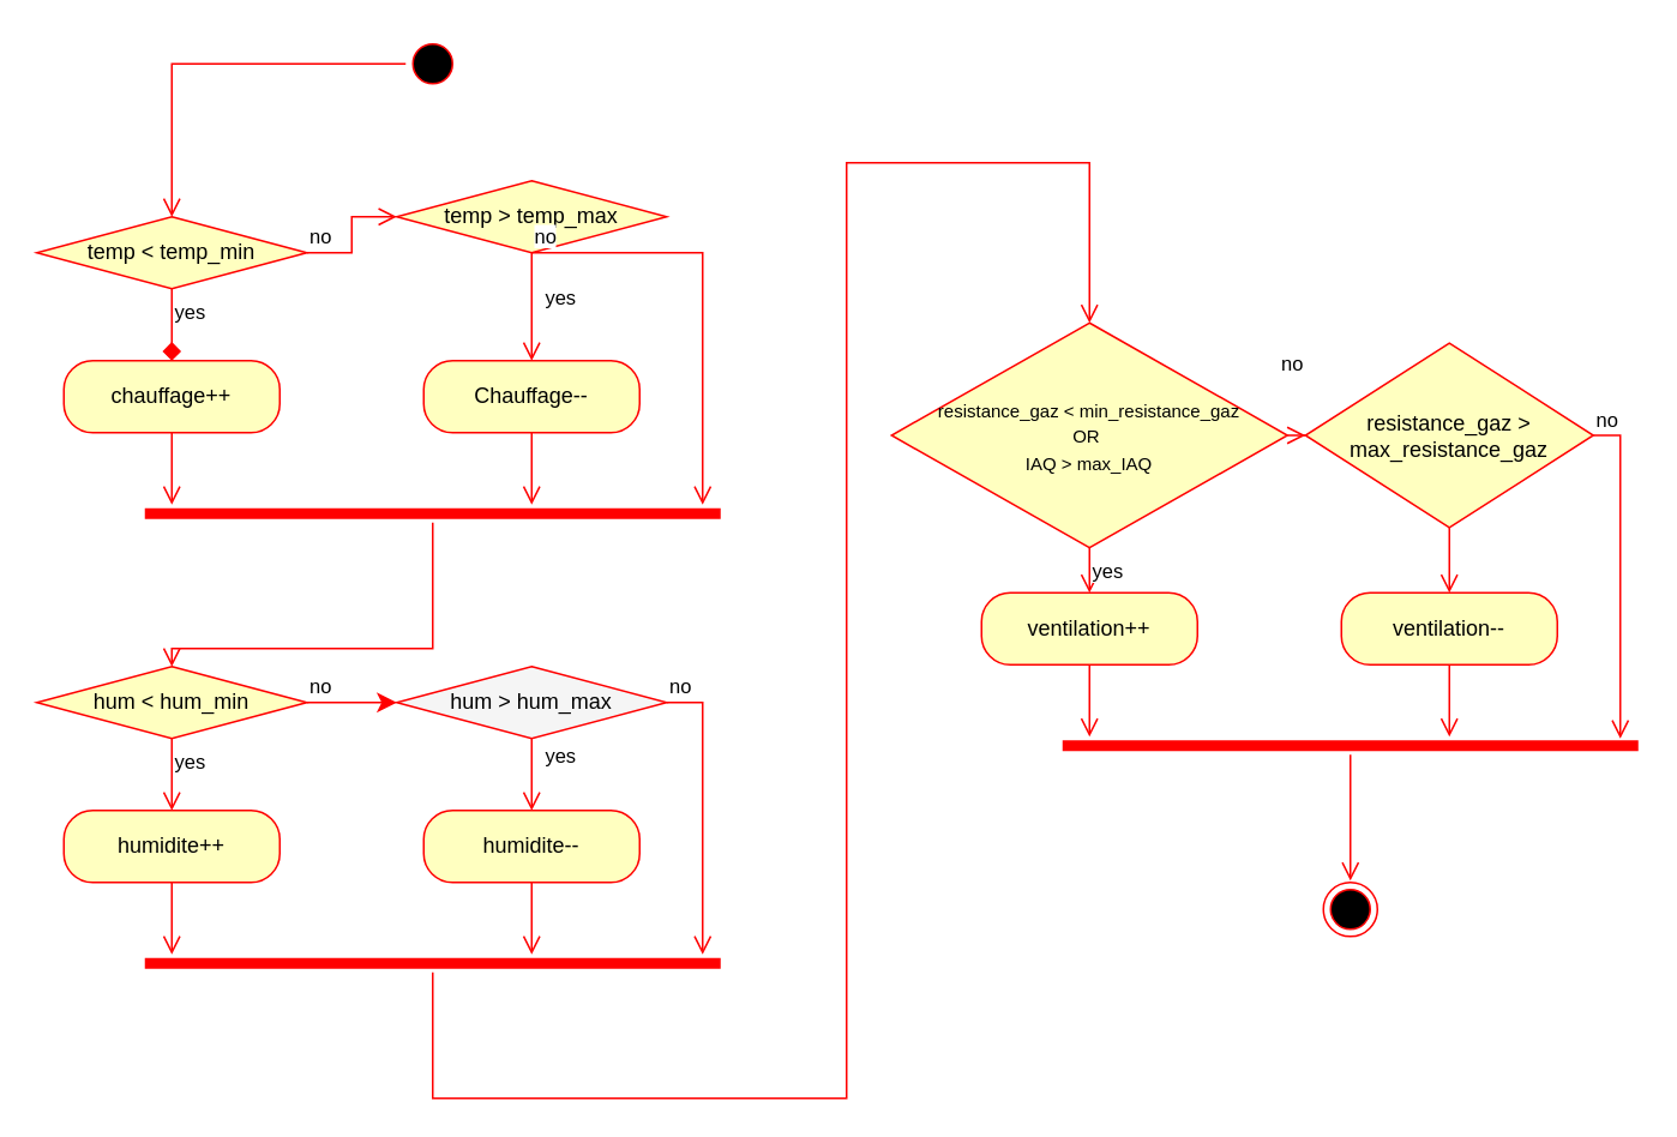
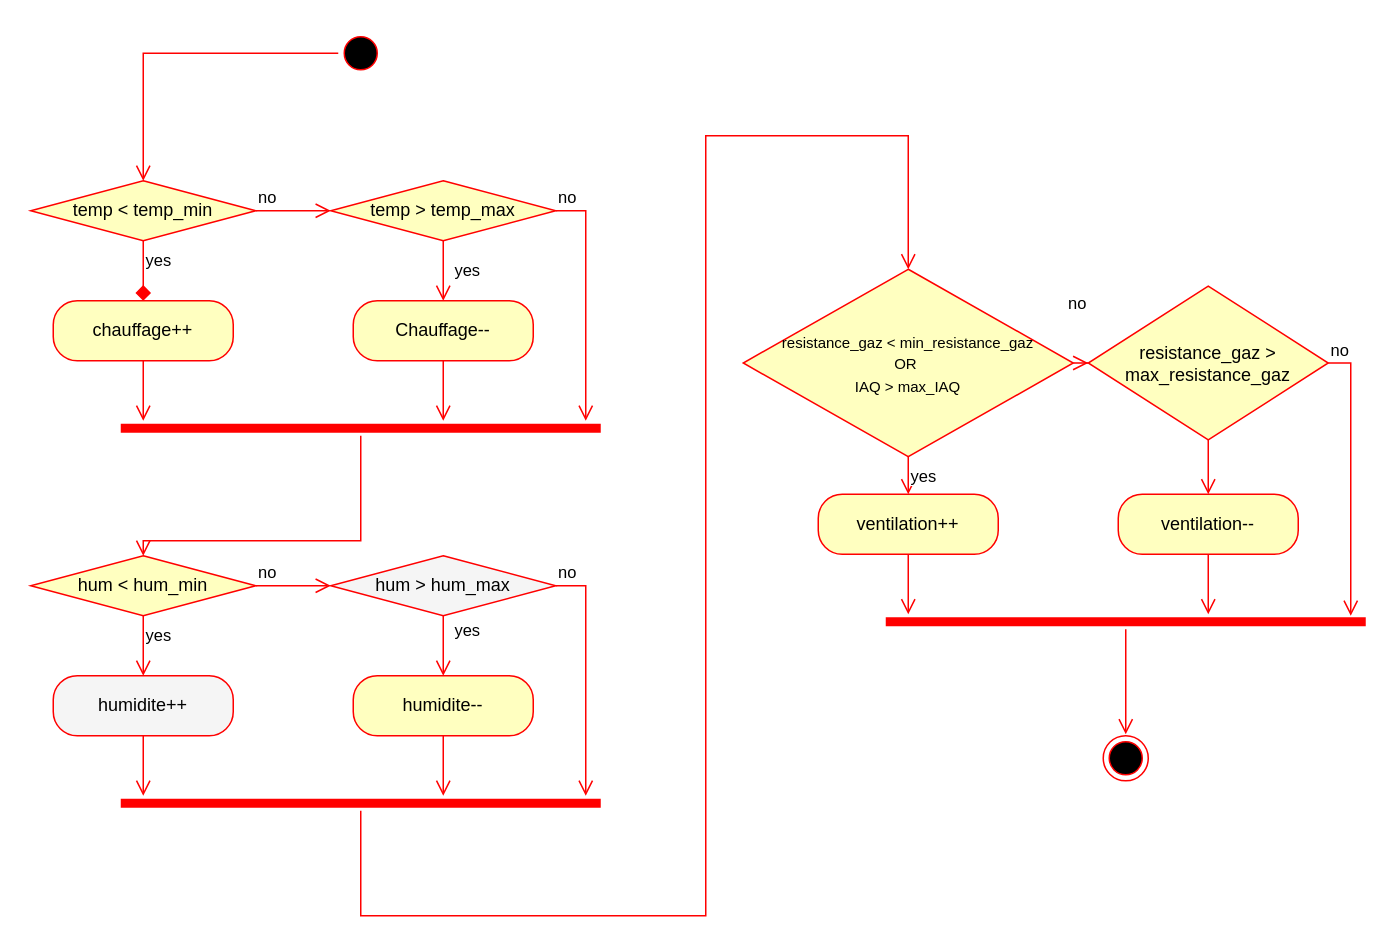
  <mxCell id="0" />
  <mxCell id="1" parent="0" />
  <mxCell id="2" value="" style="ellipse;html=1;shape=startState;fillColor=#000000;strokeColor=#ff0000;" vertex="1" parent="1"><mxGeometry x="225" y="20" width="30" height="30" as="geometry" /></mxCell>
  <mxCell id="3" value="" style="edgeStyle=orthogonalEdgeStyle;html=1;verticalAlign=bottom;endArrow=open;endSize=8;strokeColor=#ff0000;rounded=0;entryX=0.5;entryY=0;entryDx=0;entryDy=0;" edge="1" source="2" parent="1" target="4"><mxGeometry relative="1" as="geometry"><mxPoint x="145" y="110" as="targetPoint" /></mxGeometry></mxCell>
  <mxCell id="4" value="temp &amp;lt; temp_min" style="rhombus;whiteSpace=wrap;html=1;fontColor=#000000;fillColor=#ffffc0;strokeColor=#ff0000;" vertex="1" parent="1"><mxGeometry x="20" y="120" width="150" height="40" as="geometry" /></mxCell>
  <mxCell id="5" value="no" style="edgeStyle=orthogonalEdgeStyle;html=1;align=left;verticalAlign=bottom;endArrow=open;endSize=8;strokeColor=#ff0000;rounded=0;entryX=0;entryY=0.5;entryDx=0;entryDy=0;" edge="1" source="4" parent="1" target="9"><mxGeometry x="-1" relative="1" as="geometry"><mxPoint x="270" y="140" as="targetPoint" /></mxGeometry></mxCell>
  <mxCell id="6" value="yes" style="edgeStyle=orthogonalEdgeStyle;html=1;align=left;verticalAlign=top;endArrow=diamond;endSize=8;strokeColor=#ff0000;rounded=0;entryX=0.5;entryY=0;entryDx=0;entryDy=0;" edge="1" source="4" parent="1" target="7"><mxGeometry x="-1" relative="1" as="geometry"><mxPoint x="130" y="220" as="targetPoint" /><Array as="points" /></mxGeometry></mxCell>
  <mxCell id="7" value="chauffage++" style="rounded=1;whiteSpace=wrap;html=1;arcSize=40;fontColor=#000000;fillColor=#ffffc0;strokeColor=#ff0000;" vertex="1" parent="1"><mxGeometry x="35" y="200" width="120" height="40" as="geometry" /></mxCell>
  <mxCell id="8" value="" style="edgeStyle=orthogonalEdgeStyle;html=1;verticalAlign=bottom;endArrow=open;endSize=8;strokeColor=#ff0000;rounded=0;" edge="1" source="7" parent="1"><mxGeometry relative="1" as="geometry"><mxPoint x="95" y="280" as="targetPoint" /></mxGeometry></mxCell>
- <mxCell id="9" value="temp &amp;gt; temp_max" style="rhombus;whiteSpace=wrap;html=1;fontColor=#000000;fillColor=#ffffc0;strokeColor=#ff0000;" vertex="1" parent="1"><mxGeometry x="220" y="100" width="150" height="40" as="geometry" /></mxCell>
+ <mxCell id="9" value="temp &amp;gt; temp_max" style="rhombus;whiteSpace=wrap;html=1;fontColor=#000000;fillColor=#ffffc0;strokeColor=#ff0000;" vertex="1" parent="1"><mxGeometry x="220" y="120" width="150" height="40" as="geometry" /></mxCell>
  <mxCell id="10" value="no" style="edgeStyle=orthogonalEdgeStyle;html=1;align=left;verticalAlign=bottom;endArrow=open;endSize=8;strokeColor=#ff0000;rounded=0;" edge="1" source="9" parent="1"><mxGeometry x="-1" relative="1" as="geometry"><mxPoint x="390" y="280" as="targetPoint" /><Array as="points"><mxPoint x="390" y="140" /><mxPoint x="390" y="280" /></Array></mxGeometry></mxCell>
  <mxCell id="11" value="Chauffage--" style="rounded=1;whiteSpace=wrap;html=1;arcSize=40;fontColor=#000000;fillColor=#ffffc0;strokeColor=#ff0000;" vertex="1" parent="1"><mxGeometry x="235" y="200" width="120" height="40" as="geometry" /></mxCell>
  <mxCell id="12" value="" style="edgeStyle=orthogonalEdgeStyle;html=1;verticalAlign=bottom;endArrow=open;endSize=8;strokeColor=#ff0000;rounded=0;" edge="1" source="11" parent="1"><mxGeometry relative="1" as="geometry"><mxPoint x="295" y="280" as="targetPoint" /><Array as="points"><mxPoint x="295" y="280" /></Array></mxGeometry></mxCell>
  <mxCell id="13" value="" style="edgeStyle=orthogonalEdgeStyle;html=1;verticalAlign=bottom;endArrow=open;endSize=8;strokeColor=#ff0000;rounded=0;exitX=0.5;exitY=1;exitDx=0;exitDy=0;entryX=0.5;entryY=0;entryDx=0;entryDy=0;" edge="1" parent="1" source="9" target="11"><mxGeometry relative="1" as="geometry"><mxPoint x="105" y="280" as="targetPoint" /><mxPoint x="105" y="250" as="sourcePoint" /></mxGeometry></mxCell>
  <mxCell id="14" value="&lt;span style=&quot;text-align: left;&quot;&gt;yes&lt;/span&gt;" style="edgeLabel;html=1;align=center;verticalAlign=middle;resizable=0;points=[];" vertex="1" connectable="0" parent="13"><mxGeometry x="-0.49" y="1" relative="1" as="geometry"><mxPoint x="14" y="9" as="offset" /></mxGeometry></mxCell>
  <mxCell id="15" value="" style="shape=line;html=1;strokeWidth=6;strokeColor=#ff0000;" vertex="1" parent="1"><mxGeometry x="80" y="280" width="320" height="10" as="geometry" /></mxCell>
  <mxCell id="16" value="" style="edgeStyle=orthogonalEdgeStyle;html=1;verticalAlign=bottom;endArrow=open;endSize=8;strokeColor=#ff0000;rounded=0;entryX=0.5;entryY=0;entryDx=0;entryDy=0;" edge="1" source="15" parent="1" target="17"><mxGeometry relative="1" as="geometry"><mxPoint x="240" y="360" as="targetPoint" /><Array as="points"><mxPoint x="240" y="360" /><mxPoint x="95" y="360" /></Array></mxGeometry></mxCell>
  <mxCell id="17" value="hum &amp;lt; hum_min" style="rhombus;whiteSpace=wrap;html=1;fontColor=#000000;fillColor=#ffffc0;strokeColor=#ff0000;" vertex="1" parent="1"><mxGeometry x="20" y="370" width="150" height="40" as="geometry" /></mxCell>
- <mxCell id="18" value="no" style="edgeStyle=orthogonalEdgeStyle;html=1;align=left;verticalAlign=bottom;endArrow=classic;endSize=8;strokeColor=#ff0000;rounded=0;entryX=0;entryY=0.5;entryDx=0;entryDy=0;" edge="1" parent="1" source="17" target="22"><mxGeometry x="-1" relative="1" as="geometry"><mxPoint x="270" y="390" as="targetPoint" /></mxGeometry></mxCell>
+ <mxCell id="18" value="no" style="edgeStyle=orthogonalEdgeStyle;html=1;align=left;verticalAlign=bottom;endArrow=open;endSize=8;strokeColor=#ff0000;rounded=0;entryX=0;entryY=0.5;entryDx=0;entryDy=0;" edge="1" parent="1" source="17" target="22"><mxGeometry x="-1" relative="1" as="geometry"><mxPoint x="270" y="390" as="targetPoint" /></mxGeometry></mxCell>
  <mxCell id="19" value="yes" style="edgeStyle=orthogonalEdgeStyle;html=1;align=left;verticalAlign=top;endArrow=open;endSize=8;strokeColor=#ff0000;rounded=0;entryX=0.5;entryY=0;entryDx=0;entryDy=0;" edge="1" parent="1" source="17" target="20"><mxGeometry x="-1" relative="1" as="geometry"><mxPoint x="130" y="470" as="targetPoint" /><Array as="points" /><mxPoint as="offset" /></mxGeometry></mxCell>
- <mxCell id="20" value="humidite++" style="rounded=1;whiteSpace=wrap;html=1;arcSize=40;fontColor=#000000;fillColor=#ffffc0;strokeColor=#ff0000;" vertex="1" parent="1"><mxGeometry x="35" y="450" width="120" height="40" as="geometry" /></mxCell>
+ <mxCell id="20" value="humidite++" style="rounded=1;whiteSpace=wrap;html=1;arcSize=40;fontColor=#000000;fillColor=#f5f5f5;strokeColor=#ff0000;" vertex="1" parent="1"><mxGeometry x="35" y="450" width="120" height="40" as="geometry" /></mxCell>
  <mxCell id="21" value="" style="edgeStyle=orthogonalEdgeStyle;html=1;verticalAlign=bottom;endArrow=open;endSize=8;strokeColor=#ff0000;rounded=0;" edge="1" parent="1" source="20"><mxGeometry relative="1" as="geometry"><mxPoint x="95" y="530" as="targetPoint" /></mxGeometry></mxCell>
  <mxCell id="22" value="hum &amp;gt; hum_max" style="rhombus;whiteSpace=wrap;html=1;fontColor=#000000;fillColor=#f5f5f5;strokeColor=#ff0000;" vertex="1" parent="1"><mxGeometry x="220" y="370" width="150" height="40" as="geometry" /></mxCell>
  <mxCell id="23" value="no" style="edgeStyle=orthogonalEdgeStyle;html=1;align=left;verticalAlign=bottom;endArrow=open;endSize=8;strokeColor=#ff0000;rounded=0;" edge="1" parent="1" source="22"><mxGeometry x="-1" relative="1" as="geometry"><mxPoint x="390" y="530" as="targetPoint" /><Array as="points"><mxPoint x="390" y="390" /><mxPoint x="390" y="530" /></Array></mxGeometry></mxCell>
  <mxCell id="24" value="humidite--" style="rounded=1;whiteSpace=wrap;html=1;arcSize=40;fontColor=#000000;fillColor=#ffffc0;strokeColor=#ff0000;" vertex="1" parent="1"><mxGeometry x="235" y="450" width="120" height="40" as="geometry" /></mxCell>
  <mxCell id="25" value="" style="edgeStyle=orthogonalEdgeStyle;html=1;verticalAlign=bottom;endArrow=open;endSize=8;strokeColor=#ff0000;rounded=0;" edge="1" parent="1" source="24"><mxGeometry relative="1" as="geometry"><mxPoint x="295" y="530" as="targetPoint" /><Array as="points"><mxPoint x="295" y="530" /></Array></mxGeometry></mxCell>
  <mxCell id="26" value="" style="edgeStyle=orthogonalEdgeStyle;html=1;verticalAlign=bottom;endArrow=open;endSize=8;strokeColor=#ff0000;rounded=0;exitX=0.5;exitY=1;exitDx=0;exitDy=0;entryX=0.5;entryY=0;entryDx=0;entryDy=0;" edge="1" parent="1" source="22" target="24"><mxGeometry relative="1" as="geometry"><mxPoint x="105" y="530" as="targetPoint" /><mxPoint x="105" y="500" as="sourcePoint" /></mxGeometry></mxCell>
  <mxCell id="27" value="&lt;span style=&quot;text-align: left;&quot;&gt;yes&lt;/span&gt;" style="edgeLabel;html=1;align=center;verticalAlign=middle;resizable=0;points=[];" vertex="1" connectable="0" parent="26"><mxGeometry x="-0.417" y="1" relative="1" as="geometry"><mxPoint x="14" y="-3" as="offset" /></mxGeometry></mxCell>
  <mxCell id="28" value="" style="shape=line;html=1;strokeWidth=6;strokeColor=#ff0000;" vertex="1" parent="1"><mxGeometry x="80" y="530" width="320" height="10" as="geometry" /></mxCell>
  <mxCell id="29" value="" style="edgeStyle=orthogonalEdgeStyle;html=1;verticalAlign=bottom;endArrow=open;endSize=8;strokeColor=#ff0000;rounded=0;entryX=0.5;entryY=0;entryDx=0;entryDy=0;" edge="1" parent="1" source="28" target="30"><mxGeometry relative="1" as="geometry"><mxPoint x="240" y="610" as="targetPoint" /><Array as="points"><mxPoint x="240" y="610" /><mxPoint x="470" y="610" /><mxPoint x="470" y="90" /><mxPoint x="605" y="90" /></Array></mxGeometry></mxCell>
  <mxCell id="30" value="&lt;font style=&quot;font-size: 10px;&quot;&gt;resistance_gaz &amp;lt; min_resistance_gaz&lt;/font&gt;&lt;div&gt;&lt;font style=&quot;font-size: 10px;&quot;&gt;OR&amp;nbsp;&lt;/font&gt;&lt;/div&gt;&lt;div&gt;&lt;font style=&quot;font-size: 10px;&quot;&gt;IAQ &amp;gt; max_IAQ&lt;/font&gt;&lt;/div&gt;" style="rhombus;whiteSpace=wrap;html=1;fontColor=#000000;fillColor=#ffffc0;strokeColor=#ff0000;" vertex="1" parent="1"><mxGeometry x="495" y="179" width="220" height="125" as="geometry" /></mxCell>
  <mxCell id="31" value="no" style="edgeStyle=orthogonalEdgeStyle;html=1;align=left;verticalAlign=bottom;endArrow=open;endSize=8;strokeColor=#ff0000;rounded=0;entryX=0;entryY=0.5;entryDx=0;entryDy=0;" edge="1" parent="1" source="30" target="35"><mxGeometry x="0.333" y="32" relative="1" as="geometry"><mxPoint x="780" y="269" as="targetPoint" /><mxPoint x="-5" y="1" as="offset" /></mxGeometry></mxCell>
  <mxCell id="32" value="yes" style="edgeStyle=orthogonalEdgeStyle;html=1;align=left;verticalAlign=top;endArrow=open;endSize=8;strokeColor=#ff0000;rounded=0;entryX=0.5;entryY=0;entryDx=0;entryDy=0;" edge="1" parent="1" source="30" target="33"><mxGeometry x="-1" relative="1" as="geometry"><mxPoint x="640" y="349" as="targetPoint" /><Array as="points" /></mxGeometry></mxCell>
  <mxCell id="33" value="ventilation++" style="rounded=1;whiteSpace=wrap;html=1;arcSize=40;fontColor=#000000;fillColor=#ffffc0;strokeColor=#ff0000;" vertex="1" parent="1"><mxGeometry x="545" y="329" width="120" height="40" as="geometry" /></mxCell>
  <mxCell id="34" value="" style="edgeStyle=orthogonalEdgeStyle;html=1;verticalAlign=bottom;endArrow=open;endSize=8;strokeColor=#ff0000;rounded=0;" edge="1" parent="1" source="33"><mxGeometry relative="1" as="geometry"><mxPoint x="605" y="409" as="targetPoint" /></mxGeometry></mxCell>
  <mxCell id="35" value="resistance_gaz &amp;gt; max_resistance_gaz" style="rhombus;whiteSpace=wrap;html=1;fontColor=#000000;fillColor=#ffffc0;strokeColor=#ff0000;" vertex="1" parent="1"><mxGeometry x="725" y="190.25" width="160" height="102.5" as="geometry" /></mxCell>
  <mxCell id="36" value="no" style="edgeStyle=orthogonalEdgeStyle;html=1;align=left;verticalAlign=bottom;endArrow=open;endSize=8;strokeColor=#ff0000;rounded=0;exitX=1;exitY=0.5;exitDx=0;exitDy=0;" edge="1" parent="1" source="35"><mxGeometry x="-1" relative="1" as="geometry"><mxPoint x="900" y="410" as="targetPoint" /><Array as="points"><mxPoint x="900" y="242" /><mxPoint x="900" y="409" /></Array><mxPoint x="930" y="241.5" as="sourcePoint" /></mxGeometry></mxCell>
  <mxCell id="37" value="ventilation--" style="rounded=1;whiteSpace=wrap;html=1;arcSize=40;fontColor=#000000;fillColor=#ffffc0;strokeColor=#ff0000;" vertex="1" parent="1"><mxGeometry x="745" y="329" width="120" height="40" as="geometry" /></mxCell>
  <mxCell id="38" value="" style="edgeStyle=orthogonalEdgeStyle;html=1;verticalAlign=bottom;endArrow=open;endSize=8;strokeColor=#ff0000;rounded=0;" edge="1" parent="1" source="37"><mxGeometry relative="1" as="geometry"><mxPoint x="805" y="409" as="targetPoint" /><Array as="points"><mxPoint x="805" y="409" /></Array></mxGeometry></mxCell>
  <mxCell id="39" value="" style="edgeStyle=orthogonalEdgeStyle;html=1;verticalAlign=bottom;endArrow=open;endSize=8;strokeColor=#ff0000;rounded=0;exitX=0.5;exitY=1;exitDx=0;exitDy=0;entryX=0.5;entryY=0;entryDx=0;entryDy=0;" edge="1" parent="1" source="35" target="37"><mxGeometry relative="1" as="geometry"><mxPoint x="615" y="409" as="targetPoint" /><mxPoint x="615" y="379" as="sourcePoint" /></mxGeometry></mxCell>
  <mxCell id="40" value="" style="shape=line;html=1;strokeWidth=6;strokeColor=#ff0000;" vertex="1" parent="1"><mxGeometry x="590" y="409" width="320" height="10" as="geometry" /></mxCell>
  <mxCell id="41" value="" style="edgeStyle=orthogonalEdgeStyle;html=1;verticalAlign=bottom;endArrow=open;endSize=8;strokeColor=#ff0000;rounded=0;" edge="1" parent="1" source="40"><mxGeometry relative="1" as="geometry"><mxPoint x="750" y="489" as="targetPoint" /><Array as="points"><mxPoint x="750" y="489" /></Array></mxGeometry></mxCell>
  <mxCell id="42" value="" style="ellipse;html=1;shape=endState;fillColor=#000000;strokeColor=#ff0000;" vertex="1" parent="1"><mxGeometry x="735" y="490" width="30" height="30" as="geometry" /></mxCell>
